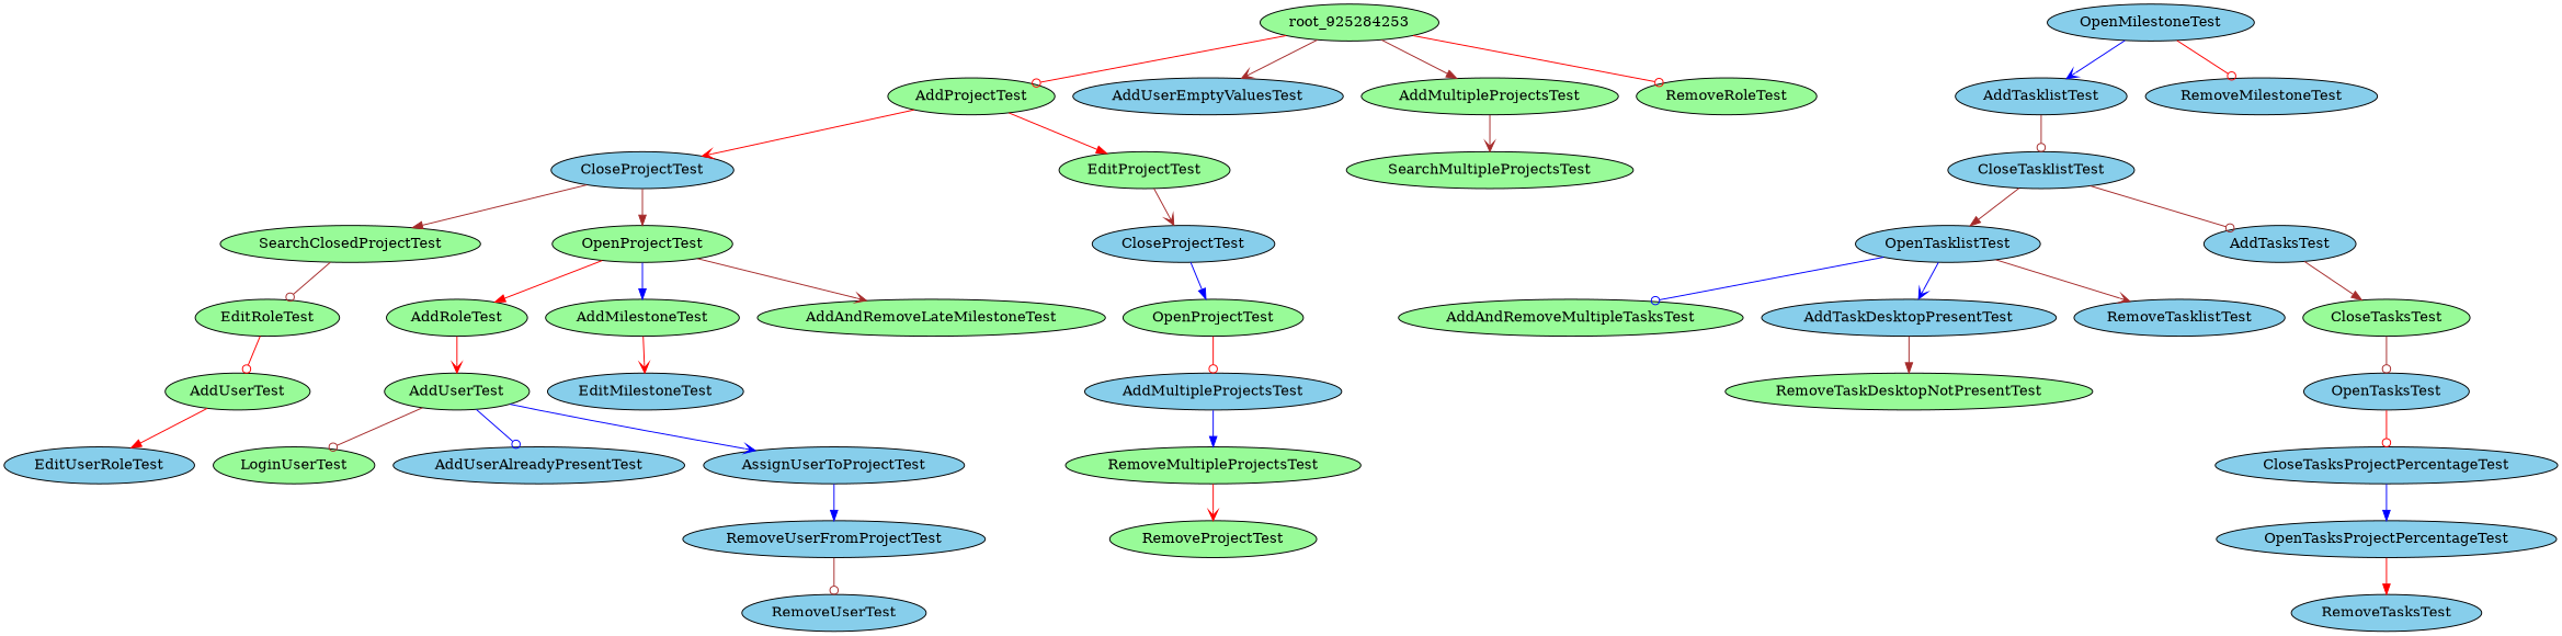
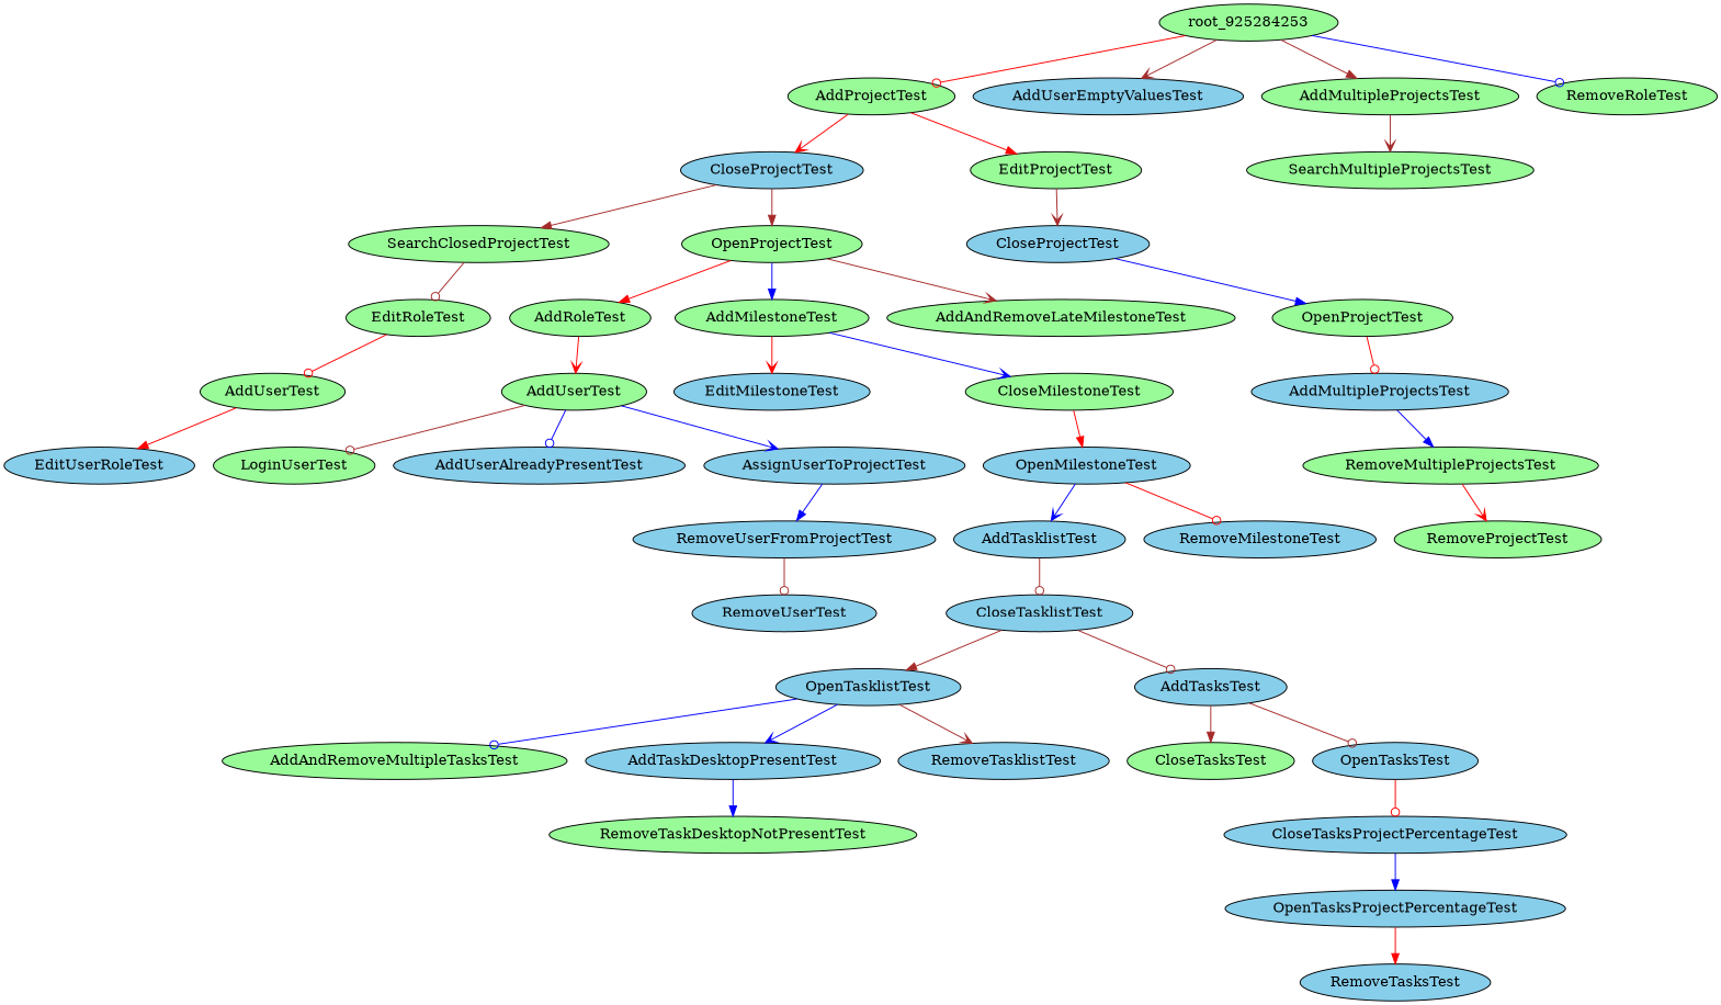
  strict digraph {
    node [fillcolor=palegreen style=filled fontcolor=black]
    edge [arrowhead=normal color=brown]
    root_925284253 [color=black fontcolor=""]
    n2 [label=AddProjectTest]
    n3 [fillcolor=skyblue label=AddUserEmptyValuesTest]
    n4 [label=AddMultipleProjectsTest]
    n5 [label=RemoveRoleTest]
    n6 [fillcolor=skyblue label=CloseProjectTest]
    n7 [label=EditProjectTest]
    n8 [label=SearchMultipleProjectsTest]
    n9 [label=SearchClosedProjectTest]
    n10 [label=OpenProjectTest]
    n11 [fillcolor=skyblue label=CloseProjectTest]
    n12 [label=EditRoleTest]
    n13 [label=AddRoleTest]
    n14 [label=AddMilestoneTest]
    n15 [label=AddAndRemoveLateMilestoneTest]
    n16 [label=OpenProjectTest]
    n17 [label=AddUserTest]
    n18 [fillcolor=skyblue label=EditMilestoneTest]
+   n19 [label=CloseMilestoneTest]
    n20 [fillcolor=skyblue label=AddMultipleProjectsTest]
    n21 [label=AddUserTest]
    n22 [label=LoginUserTest]
    n23 [fillcolor=skyblue label=AddUserAlreadyPresentTest]
    n24 [fillcolor=skyblue label=AssignUserToProjectTest]
    n25 [fillcolor=skyblue label=OpenMilestoneTest]
    n26 [label=RemoveMultipleProjectsTest]
    n27 [fillcolor=skyblue label=EditUserRoleTest]
    n28 [fillcolor=skyblue label=RemoveUserFromProjectTest]
    n29 [fillcolor=skyblue label=AddTasklistTest]
    n30 [fillcolor=skyblue label=RemoveMilestoneTest]
    n31 [label=RemoveProjectTest]
    n32 [fillcolor=skyblue label=RemoveUserTest]
    n33 [fillcolor=skyblue label=CloseTasklistTest]
    n34 [fillcolor=skyblue label=OpenTasklistTest]
    n35 [fillcolor=skyblue label=AddTasksTest]
    n36 [label=AddAndRemoveMultipleTasksTest]
    n37 [fillcolor=skyblue label=AddTaskDesktopPresentTest]
    n38 [fillcolor=skyblue label=RemoveTasklistTest]
    n39 [label=RemoveTaskDesktopNotPresentTest]
    n40 [label=CloseTasksTest]
    n41 [fillcolor=skyblue label=OpenTasksTest]
    n42 [fillcolor=skyblue label=CloseTasksProjectPercentageTest]
    n43 [fillcolor=skyblue label=OpenTasksProjectPercentageTest]
    n44 [fillcolor=skyblue label=RemoveTasksTest]
    root_925284253 -> n2 [arrowhead=odot color=red]
    root_925284253 -> n3 [arrowhead=vee]
    root_925284253 -> n4
-   root_925284253 -> n5 [arrowhead=odot color=red]
+   root_925284253 -> n5 [arrowhead=odot color=blue]
    n2 -> n6 [arrowhead=vee color=red]
    n2 -> n7 [color=red]
    n4 -> n8 [arrowhead=vee]
    n6 -> n9
    n6 -> n10
    n7 -> n11 [arrowhead=vee]
    n9 -> n12 [arrowhead=odot]
    n10 -> n13 [color=red]
    n10 -> n14 [color=blue]
    n10 -> n15 [arrowhead=vee]
    n11 -> n16 [color=blue]
    n12 -> n21 [arrowhead=odot color=red]
    n13 -> n17 [arrowhead=vee color=red]
    n14 -> n18 [arrowhead=vee color=red]
+   n14 -> n19 [arrowhead=vee color=blue]
    n16 -> n20 [arrowhead=odot color=red]
    n17 -> n22 [arrowhead=odot]
    n17 -> n23 [arrowhead=odot color=blue]
    n17 -> n24 [arrowhead=vee color=blue]
+   n19 -> n25 [color=red]
    n20 -> n26 [color=blue]
    n21 -> n27 [color=red]
    n24 -> n28 [color=blue]
    n25 -> n29 [arrowhead=vee color=blue]
    n25 -> n30 [arrowhead=odot color=red]
    n26 -> n31 [arrowhead=vee color=red]
    n28 -> n32 [arrowhead=odot]
    n29 -> n33 [arrowhead=odot]
    n33 -> n34
    n33 -> n35 [arrowhead=odot]
    n34 -> n36 [arrowhead=odot color=blue]
    n34 -> n37 [arrowhead=vee color=blue]
    n34 -> n38 [arrowhead=vee]
    n35 -> n40
-   n37 -> n39
-   n40 -> n41 [arrowhead=odot]
+   n37 -> n39 [color=blue]
+   n35 -> n41 [arrowhead=odot]
    n41 -> n42 [arrowhead=odot color=red]
    n42 -> n43 [color=blue]
    n43 -> n44 [color=red]
  }
